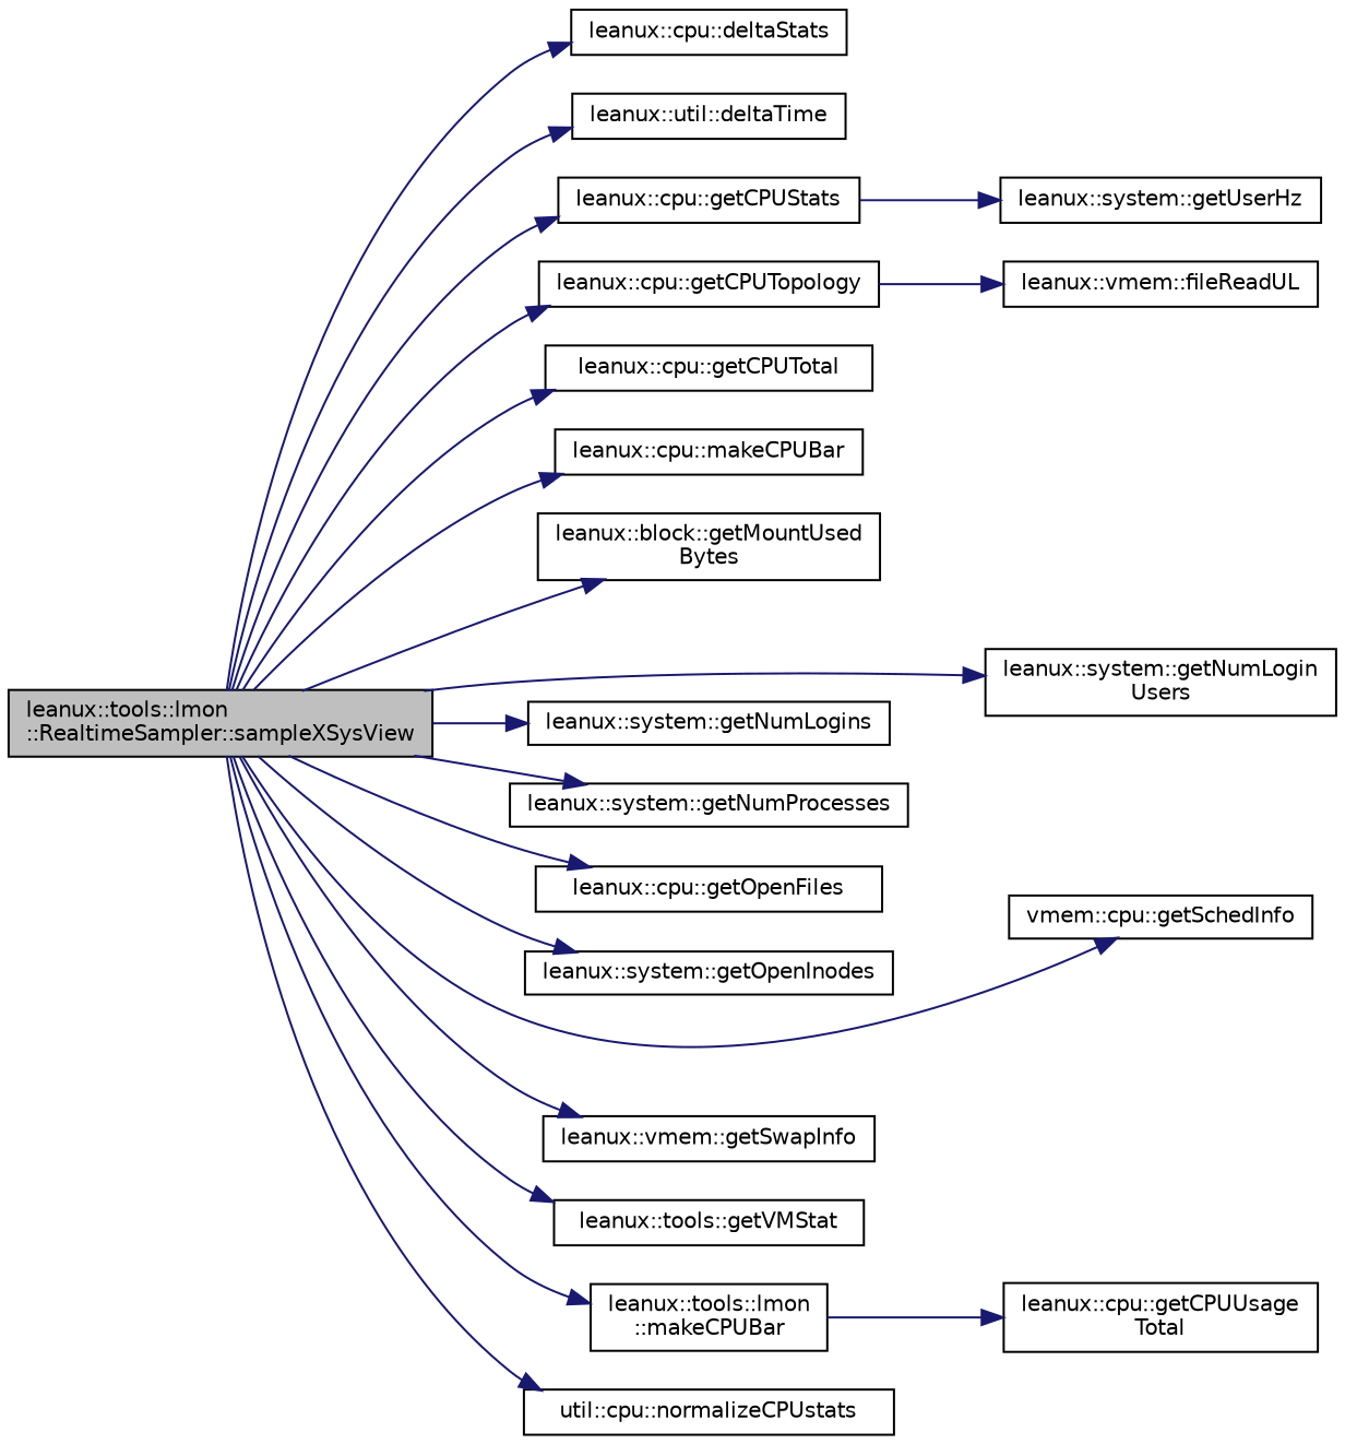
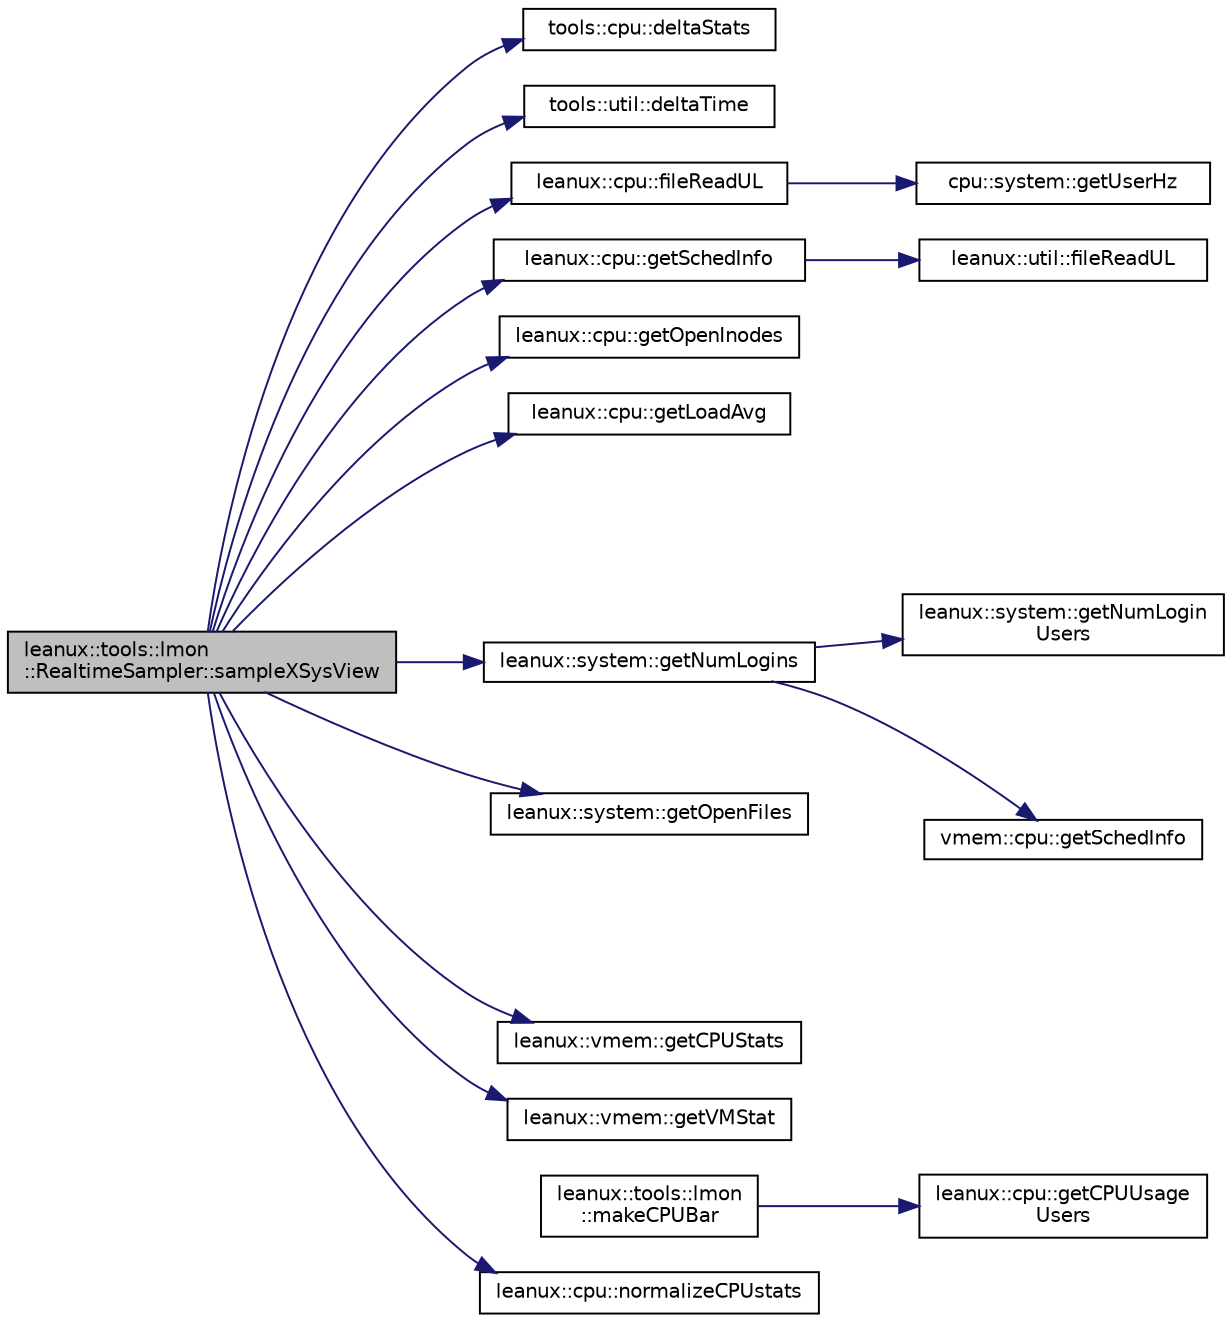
  digraph {
    rankdir=LR
    node [color=black fontname=Helvetica fontsize=10 shape=record]
    edge [color=midnightblue fontname=Helvetica fontsize=10 labelfontname=Helvetica labelfontsize=10 style=solid]
    n1 [fillcolor=grey75 fontcolor=black height=0.2 label="leanux::tools::lmon\l::RealtimeSampler::sampleXSysView" style=filled width=0.4]
-   n2 [height=0.2 label="leanux::cpu::deltaStats" width=0.4]
-   n3 [height=0.2 label="leanux::util::deltaTime" width=0.4]
-   n4 [height=0.2 label="leanux::cpu::getCPUStats" width=0.4]
-   n5 [height=0.2 label="leanux::cpu::getCPUTopology" width=0.4]
-   n6 [height=0.2 label="leanux::cpu::getCPUTotal" width=0.4]
-   n7 [height=0.2 label="leanux::cpu::makeCPUBar" width=0.4]
-   n8 [height=0.2 label="leanux::block::getMountUsed\lBytes" width=0.4]
+   n2 [height=0.2 label="tools::cpu::deltaStats" width=0.4]
+   n3 [height=0.2 label="tools::util::deltaTime" width=0.4]
+   n4 [height=0.2 label="leanux::cpu::fileReadUL" width=0.4]
+   n5 [height=0.2 label="leanux::cpu::getSchedInfo" width=0.4]
+   n6 [height=0.2 label="leanux::cpu::getOpenInodes" width=0.4]
+   n7 [height=0.2 label="leanux::cpu::getLoadAvg" width=0.4]
    n9 [height=0.2 label="leanux::system::getNumLogins" width=0.4]
    n10 [height=0.2 label="leanux::system::getNumLogin\lUsers" width=0.4]
-   n11 [height=0.2 label="leanux::system::getNumProcesses" width=0.4]
-   n12 [height=0.2 label="leanux::cpu::getOpenFiles" width=0.4]
-   n13 [height=0.2 label="leanux::system::getOpenInodes" width=0.4]
+   n12 [height=0.2 label="leanux::system::getOpenFiles" width=0.4]
    n14 [height=0.2 label="vmem::cpu::getSchedInfo" width=0.4]
-   n15 [height=0.2 label="leanux::vmem::getSwapInfo" width=0.4]
-   n16 [height=0.2 label="leanux::tools::getVMStat" width=0.4]
+   n15 [height=0.2 label="leanux::vmem::getCPUStats" width=0.4]
+   n16 [height=0.2 label="leanux::vmem::getVMStat" width=0.4]
    n17 [height=0.2 label="leanux::tools::lmon\l::makeCPUBar" width=0.4]
-   n18 [height=0.2 label="util::cpu::normalizeCPUstats" width=0.4]
-   n19 [height=0.2 label="leanux::system::getUserHz" width=0.4]
-   n20 [height=0.2 label="leanux::vmem::fileReadUL" width=0.4]
-   n21 [height=0.2 label="leanux::cpu::getCPUUsage\lTotal" width=0.4]
+   n18 [height=0.2 label="leanux::cpu::normalizeCPUstats" width=0.4]
+   n19 [height=0.2 label="cpu::system::getUserHz" width=0.4]
+   n20 [height=0.2 label="leanux::util::fileReadUL" width=0.4]
+   n21 [height=0.2 label="leanux::cpu::getCPUUsage\lUsers" width=0.4]
    n1 -> n2
    n1 -> n3
    n1 -> n4
    n1 -> n5
    n1 -> n6
    n1 -> n7
-   n1 -> n8
    n1 -> n9
-   n1 -> n10
-   n1 -> n11
+   n9 -> n10
    n1 -> n12
-   n1 -> n13
-   n1 -> n14
+   n9 -> n14
    n1 -> n15
    n1 -> n16
-   n1 -> n17
    n1 -> n18
    n4 -> n19
    n5 -> n20
    n17 -> n21
  }
